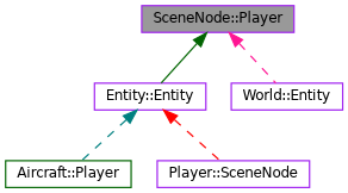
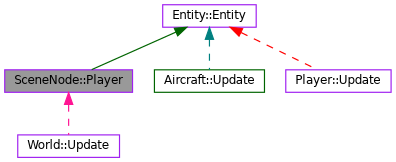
  digraph {
    rankdir=TB
    node [color=purple fillcolor=white fontname=Helvetica fontsize=10 shape=box style=filled]
    edge [dir=back fontname=Helvetica fontsize=10 labelfontname=Helvetica labelfontsize=10 style=dashed]
    n1 [fillcolor=grey60 fontcolor=black height=0.2 label="SceneNode::Player" width=0.4]
    n2 [height=0.2 label="Entity::Entity" width=0.4]
-   n3 [height=0.2 label="World::Entity" width=0.4]
-   n4 [color=darkgreen height=0.2 label="Aircraft::Player" width=0.4]
-   n5 [height=0.2 label="Player::SceneNode" width=0.4]
-   n1 -> n2 [color=darkgreen style=solid]
+   n3 [height=0.2 label="World::Update" width=0.4]
+   n4 [color=darkgreen height=0.2 label="Aircraft::Update" width=0.4]
+   n5 [height=0.2 label="Player::Update" width=0.4]
+   n2 -> n1 [color=darkgreen style=solid]
    n1 -> n3 [color=deeppink]
    n2 -> n4 [color=teal]
    n2 -> n5 [color=red]
  }
